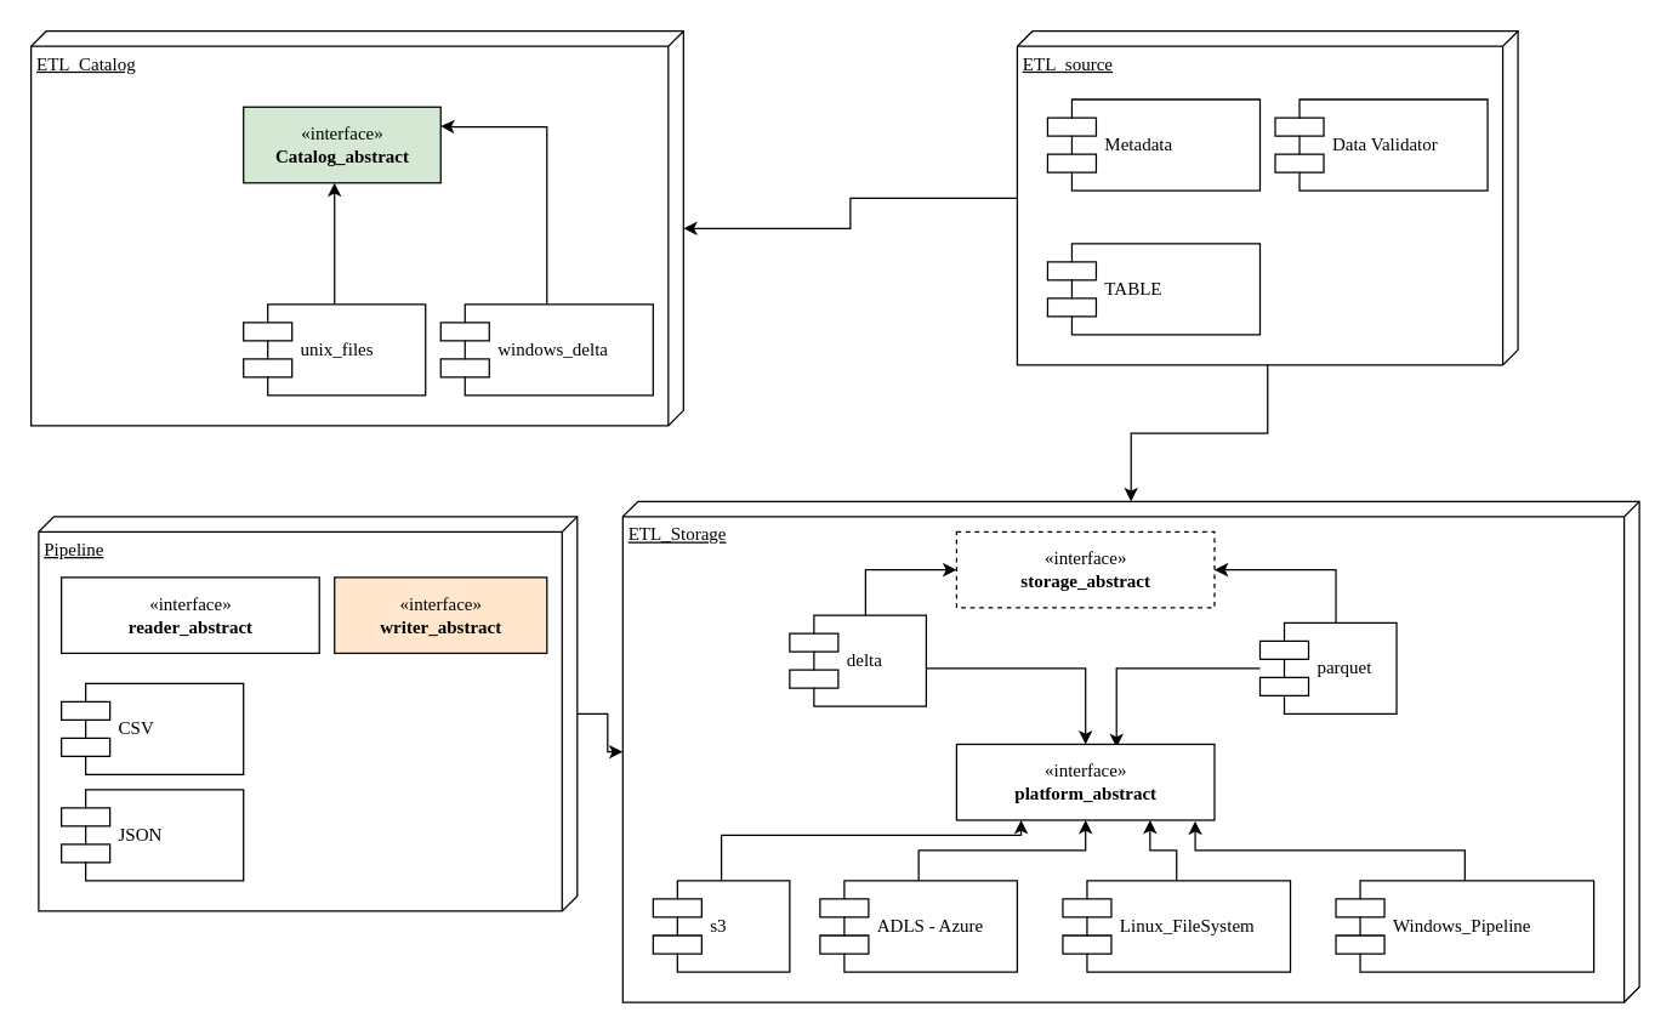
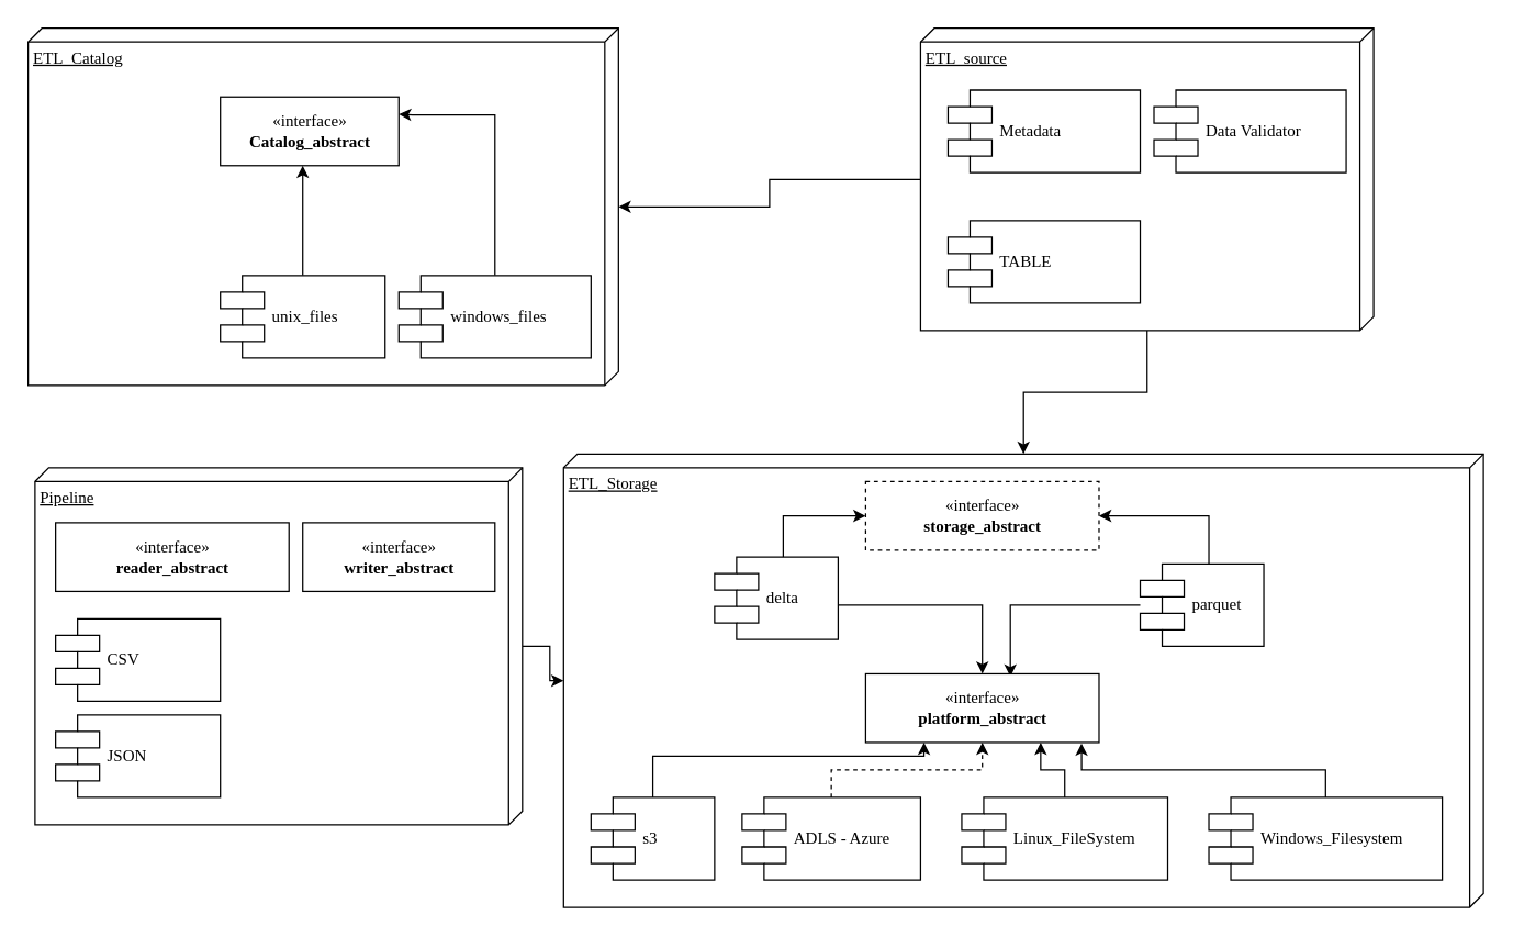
  <mxCell id="0" />
  <mxCell id="1" parent="0" />
  <mxCell id="2" value="ETL_Catalog" style="verticalAlign=top;align=left;spacingTop=8;spacingLeft=2;spacingRight=12;shape=cube;size=10;direction=south;fontStyle=4;html=1;rounded=0;shadow=0;comic=0;labelBackgroundColor=none;strokeWidth=1;fontFamily=Verdana;fontSize=12" parent="1" vertex="1"><mxGeometry x="20" y="20" width="430" height="260" as="geometry" /></mxCell>
  <mxCell id="3" style="edgeStyle=orthogonalEdgeStyle;rounded=0;orthogonalLoop=1;jettySize=auto;html=1;" edge="1" parent="1" source="5" target="10"><mxGeometry relative="1" as="geometry" /></mxCell>
  <mxCell id="4" style="edgeStyle=orthogonalEdgeStyle;rounded=0;orthogonalLoop=1;jettySize=auto;html=1;" edge="1" parent="1" source="5" target="2"><mxGeometry relative="1" as="geometry"><mxPoint x="460" y="130" as="targetPoint" /></mxGeometry></mxCell>
  <mxCell id="5" value="ETL_source" style="verticalAlign=top;align=left;spacingTop=8;spacingLeft=2;spacingRight=12;shape=cube;size=10;direction=south;fontStyle=4;html=1;rounded=0;shadow=0;comic=0;labelBackgroundColor=none;strokeWidth=1;fontFamily=Verdana;fontSize=12" parent="1" vertex="1"><mxGeometry x="670" y="20" width="330" height="220" as="geometry" /></mxCell>
  <mxCell id="6" style="edgeStyle=orthogonalEdgeStyle;rounded=0;orthogonalLoop=1;jettySize=auto;html=1;" edge="1" parent="1" source="7" target="10"><mxGeometry relative="1" as="geometry" /></mxCell>
  <mxCell id="7" value="Pipeline" style="verticalAlign=top;align=left;spacingTop=8;spacingLeft=2;spacingRight=12;shape=cube;size=10;direction=south;fontStyle=4;html=1;rounded=0;shadow=0;comic=0;labelBackgroundColor=none;strokeWidth=1;fontFamily=Verdana;fontSize=12" parent="1" vertex="1"><mxGeometry x="25" y="340" width="355" height="260" as="geometry" /></mxCell>
- <mxCell id="8" value="«interface»&lt;br&gt;&lt;b&gt;Catalog_abstract&lt;/b&gt;" style="html=1;rounded=0;shadow=0;comic=0;labelBackgroundColor=none;strokeWidth=1;fontFamily=Verdana;fontSize=12;align=center;fillColor=#d5e8d4;" parent="1" vertex="1"><mxGeometry x="160" y="70" width="130" height="50" as="geometry" /></mxCell>
+ <mxCell id="8" value="«interface»&lt;br&gt;&lt;b&gt;Catalog_abstract&lt;/b&gt;" style="html=1;rounded=0;shadow=0;comic=0;labelBackgroundColor=none;strokeWidth=1;fontFamily=Verdana;fontSize=12;align=center;" parent="1" vertex="1"><mxGeometry x="160" y="70" width="130" height="50" as="geometry" /></mxCell>
  <mxCell id="9" value="CSV" style="shape=component;align=left;spacingLeft=36;rounded=0;shadow=0;comic=0;labelBackgroundColor=none;strokeWidth=1;fontFamily=Verdana;fontSize=12;html=1;" parent="1" vertex="1"><mxGeometry x="40" y="450" width="120" height="60" as="geometry" /></mxCell>
  <mxCell id="10" value="ETL_Storage" style="verticalAlign=top;align=left;spacingTop=8;spacingLeft=2;spacingRight=12;shape=cube;size=10;direction=south;fontStyle=4;html=1;rounded=0;shadow=0;comic=0;labelBackgroundColor=none;strokeWidth=1;fontFamily=Verdana;fontSize=12" vertex="1" parent="1"><mxGeometry x="410" y="330" width="670" height="330" as="geometry" /></mxCell>
  <mxCell id="11" value="«interface»&lt;br&gt;&lt;b&gt;storage_abstract&lt;/b&gt;" style="html=1;rounded=0;shadow=0;comic=0;labelBackgroundColor=none;strokeWidth=1;fontFamily=Verdana;fontSize=12;align=center;dashed=1;" vertex="1" parent="1"><mxGeometry x="630" y="350" width="170" height="50" as="geometry" /></mxCell>
  <mxCell id="12" style="edgeStyle=orthogonalEdgeStyle;rounded=0;orthogonalLoop=1;jettySize=auto;html=1;" edge="1" parent="1" source="14" target="11"><mxGeometry relative="1" as="geometry"><Array as="points"><mxPoint x="570" y="375" /></Array></mxGeometry></mxCell>
  <mxCell id="13" style="edgeStyle=orthogonalEdgeStyle;rounded=0;orthogonalLoop=1;jettySize=auto;html=1;" edge="1" parent="1" source="14" target="18"><mxGeometry relative="1" as="geometry"><Array as="points"><mxPoint x="715" y="440" /></Array></mxGeometry></mxCell>
  <mxCell id="14" value="delta" style="shape=component;align=left;spacingLeft=36;rounded=0;shadow=0;comic=0;labelBackgroundColor=none;strokeWidth=1;fontFamily=Verdana;fontSize=12;html=1;" vertex="1" parent="1"><mxGeometry x="520" y="405" width="90" height="60" as="geometry" /></mxCell>
  <mxCell id="15" style="edgeStyle=orthogonalEdgeStyle;rounded=0;orthogonalLoop=1;jettySize=auto;html=1;" edge="1" parent="1" source="17" target="11"><mxGeometry relative="1" as="geometry"><Array as="points"><mxPoint x="880" y="375" /></Array></mxGeometry></mxCell>
  <mxCell id="16" style="edgeStyle=orthogonalEdgeStyle;rounded=0;orthogonalLoop=1;jettySize=auto;html=1;entryX=0.62;entryY=0.04;entryDx=0;entryDy=0;entryPerimeter=0;" edge="1" parent="1" source="17" target="18"><mxGeometry relative="1" as="geometry" /></mxCell>
  <mxCell id="17" value="parquet" style="shape=component;align=left;spacingLeft=36;rounded=0;shadow=0;comic=0;labelBackgroundColor=none;strokeWidth=1;fontFamily=Verdana;fontSize=12;html=1;" vertex="1" parent="1"><mxGeometry x="830" y="410" width="90" height="60" as="geometry" /></mxCell>
  <mxCell id="18" value="«interface»&lt;br&gt;&lt;b&gt;platform_abstract&lt;/b&gt;" style="html=1;rounded=0;shadow=0;comic=0;labelBackgroundColor=none;strokeWidth=1;fontFamily=Verdana;fontSize=12;align=center;" vertex="1" parent="1"><mxGeometry x="630" y="490" width="170" height="50" as="geometry" /></mxCell>
  <mxCell id="19" style="edgeStyle=orthogonalEdgeStyle;rounded=0;orthogonalLoop=1;jettySize=auto;html=1;entryX=0.25;entryY=1;entryDx=0;entryDy=0;" edge="1" parent="1" source="20" target="18"><mxGeometry relative="1" as="geometry"><mxPoint x="475" y="550" as="targetPoint" /><Array as="points"><mxPoint x="475" y="550" /><mxPoint x="673" y="550" /></Array></mxGeometry></mxCell>
  <mxCell id="20" value="s3" style="shape=component;align=left;spacingLeft=36;rounded=0;shadow=0;comic=0;labelBackgroundColor=none;strokeWidth=1;fontFamily=Verdana;fontSize=12;html=1;" vertex="1" parent="1"><mxGeometry x="430" y="580" width="90" height="60" as="geometry" /></mxCell>
- <mxCell id="21" value="" style="edgeStyle=orthogonalEdgeStyle;rounded=0;orthogonalLoop=1;jettySize=auto;html=1;" edge="1" parent="1" source="22" target="18"><mxGeometry relative="1" as="geometry" /></mxCell>
+ <mxCell id="21" value="" style="edgeStyle=orthogonalEdgeStyle;rounded=0;orthogonalLoop=1;jettySize=auto;html=1;dashed=1;" edge="1" parent="1" source="22" target="18"><mxGeometry relative="1" as="geometry" /></mxCell>
  <mxCell id="22" value="ADLS - Azure" style="shape=component;align=left;spacingLeft=36;rounded=0;shadow=0;comic=0;labelBackgroundColor=none;strokeWidth=1;fontFamily=Verdana;fontSize=12;html=1;" vertex="1" parent="1"><mxGeometry x="540" y="580" width="130" height="60" as="geometry" /></mxCell>
  <mxCell id="23" style="edgeStyle=orthogonalEdgeStyle;rounded=0;orthogonalLoop=1;jettySize=auto;html=1;entryX=0.75;entryY=1;entryDx=0;entryDy=0;" edge="1" parent="1" source="24" target="18"><mxGeometry relative="1" as="geometry" /></mxCell>
  <mxCell id="24" value="Linux_FileSystem" style="shape=component;align=left;spacingLeft=36;rounded=0;shadow=0;comic=0;labelBackgroundColor=none;strokeWidth=1;fontFamily=Verdana;fontSize=12;html=1;" vertex="1" parent="1"><mxGeometry x="700" y="580" width="150" height="60" as="geometry" /></mxCell>
  <mxCell id="25" style="edgeStyle=orthogonalEdgeStyle;rounded=0;orthogonalLoop=1;jettySize=auto;html=1;entryX=0.925;entryY=1.013;entryDx=0;entryDy=0;entryPerimeter=0;" edge="1" parent="1" source="26" target="18"><mxGeometry relative="1" as="geometry"><Array as="points"><mxPoint x="965" y="560" /><mxPoint x="787" y="560" /></Array></mxGeometry></mxCell>
- <mxCell id="26" value="Windows_Pipeline" style="shape=component;align=left;spacingLeft=36;rounded=0;shadow=0;comic=0;labelBackgroundColor=none;strokeWidth=1;fontFamily=Verdana;fontSize=12;html=1;" vertex="1" parent="1"><mxGeometry x="880" y="580" width="170" height="60" as="geometry" /></mxCell>
+ <mxCell id="26" value="Windows_Filesystem" style="shape=component;align=left;spacingLeft=36;rounded=0;shadow=0;comic=0;labelBackgroundColor=none;strokeWidth=1;fontFamily=Verdana;fontSize=12;html=1;" vertex="1" parent="1"><mxGeometry x="880" y="580" width="170" height="60" as="geometry" /></mxCell>
  <mxCell id="27" style="edgeStyle=orthogonalEdgeStyle;rounded=0;orthogonalLoop=1;jettySize=auto;html=1;" edge="1" parent="1" source="28" target="8"><mxGeometry relative="1" as="geometry"><Array as="points"><mxPoint x="220" y="140" /><mxPoint x="220" y="140" /></Array></mxGeometry></mxCell>
  <mxCell id="28" value="unix_files" style="shape=component;align=left;spacingLeft=36;rounded=0;shadow=0;comic=0;labelBackgroundColor=none;strokeWidth=1;fontFamily=Verdana;fontSize=12;html=1;" vertex="1" parent="1"><mxGeometry x="160" y="200" width="120" height="60" as="geometry" /></mxCell>
  <mxCell id="29" style="edgeStyle=orthogonalEdgeStyle;rounded=0;orthogonalLoop=1;jettySize=auto;html=1;entryX=1;entryY=0.25;entryDx=0;entryDy=0;" edge="1" parent="1" source="30" target="8"><mxGeometry relative="1" as="geometry"><Array as="points"><mxPoint x="360" y="83" /><mxPoint x="300" y="83" /></Array></mxGeometry></mxCell>
- <mxCell id="30" value="windows_delta" style="shape=component;align=left;spacingLeft=36;rounded=0;shadow=0;comic=0;labelBackgroundColor=none;strokeWidth=1;fontFamily=Verdana;fontSize=12;html=1;" vertex="1" parent="1"><mxGeometry x="290" y="200" width="140" height="60" as="geometry" /></mxCell>
+ <mxCell id="30" value="windows_files" style="shape=component;align=left;spacingLeft=36;rounded=0;shadow=0;comic=0;labelBackgroundColor=none;strokeWidth=1;fontFamily=Verdana;fontSize=12;html=1;" vertex="1" parent="1"><mxGeometry x="290" y="200" width="140" height="60" as="geometry" /></mxCell>
  <mxCell id="31" value="TABLE" style="shape=component;align=left;spacingLeft=36;rounded=0;shadow=0;comic=0;labelBackgroundColor=none;strokeWidth=1;fontFamily=Verdana;fontSize=12;html=1;" vertex="1" parent="1"><mxGeometry x="690" y="160" width="140" height="60" as="geometry" /></mxCell>
  <mxCell id="32" value="Metadata" style="shape=component;align=left;spacingLeft=36;rounded=0;shadow=0;comic=0;labelBackgroundColor=none;strokeWidth=1;fontFamily=Verdana;fontSize=12;html=1;" vertex="1" parent="1"><mxGeometry x="690" y="65" width="140" height="60" as="geometry" /></mxCell>
  <mxCell id="33" value="Data Validator" style="shape=component;align=left;spacingLeft=36;rounded=0;shadow=0;comic=0;labelBackgroundColor=none;strokeWidth=1;fontFamily=Verdana;fontSize=12;html=1;" vertex="1" parent="1"><mxGeometry x="840" y="65" width="140" height="60" as="geometry" /></mxCell>
  <mxCell id="34" value="JSON" style="shape=component;align=left;spacingLeft=36;rounded=0;shadow=0;comic=0;labelBackgroundColor=none;strokeWidth=1;fontFamily=Verdana;fontSize=12;html=1;" vertex="1" parent="1"><mxGeometry x="40" y="520" width="120" height="60" as="geometry" /></mxCell>
  <mxCell id="35" value="«interface»&lt;br&gt;&lt;b&gt;reader_abstract&lt;/b&gt;" style="html=1;rounded=0;shadow=0;comic=0;labelBackgroundColor=none;strokeWidth=1;fontFamily=Verdana;fontSize=12;align=center;" vertex="1" parent="1"><mxGeometry x="40" y="380" width="170" height="50" as="geometry" /></mxCell>
- <mxCell id="36" value="«interface»&lt;br&gt;&lt;b&gt;writer_abstract&lt;/b&gt;" style="html=1;rounded=0;shadow=0;comic=0;labelBackgroundColor=none;strokeWidth=1;fontFamily=Verdana;fontSize=12;align=center;fillColor=#ffe6cc;" vertex="1" parent="1"><mxGeometry x="220" y="380" width="140" height="50" as="geometry" /></mxCell>
+ <mxCell id="36" value="«interface»&lt;br&gt;&lt;b&gt;writer_abstract&lt;/b&gt;" style="html=1;rounded=0;shadow=0;comic=0;labelBackgroundColor=none;strokeWidth=1;fontFamily=Verdana;fontSize=12;align=center;" vertex="1" parent="1"><mxGeometry x="220" y="380" width="140" height="50" as="geometry" /></mxCell>
